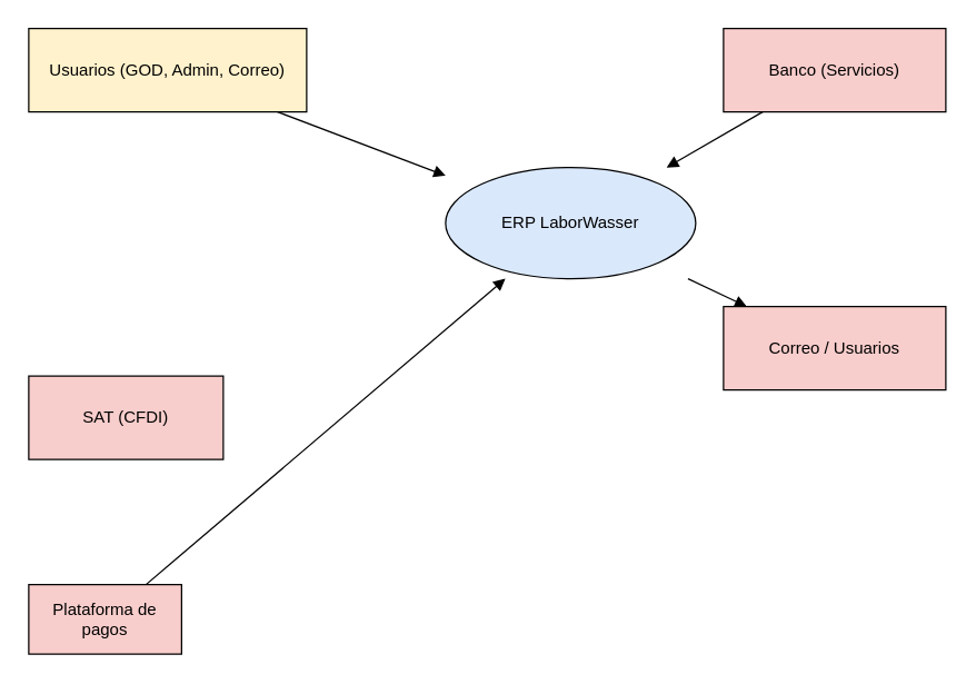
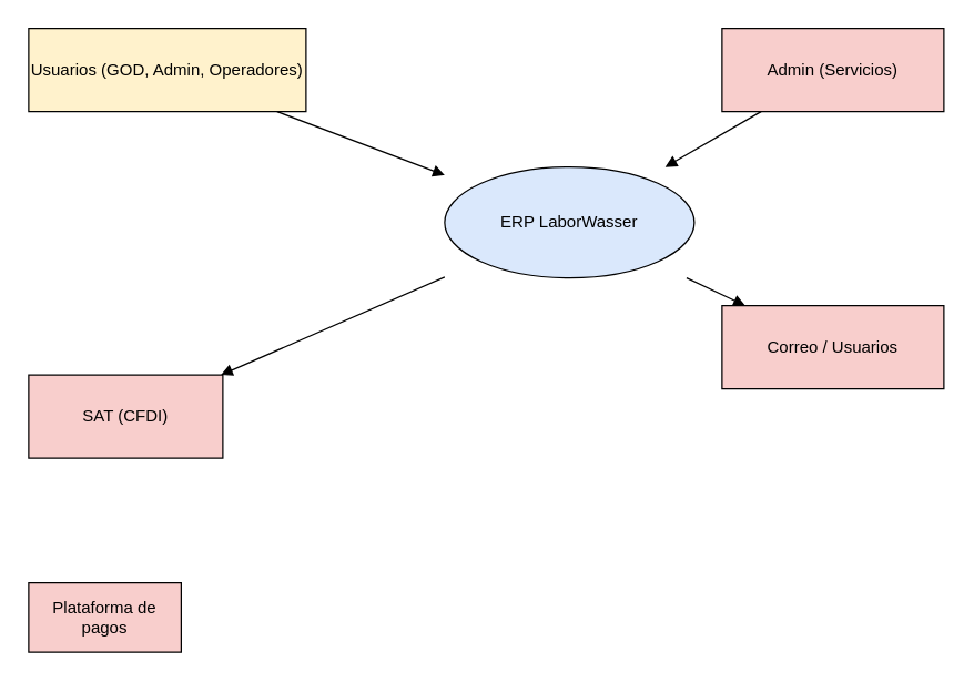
  <mxCell id="0" />
  <mxCell id="1" parent="0" />
  <mxCell id="2" value="ERP LaborWasser" style="shape=ellipse;whiteSpace=wrap;html=1;fillColor=#dae8fc;" vertex="1" parent="1"><mxGeometry x="320" y="120" width="180" height="80" as="geometry" /></mxCell>
- <mxCell id="3" value="Usuarios (GOD, Admin, Correo)" style="shape=rectangle;whiteSpace=wrap;html=1;fillColor=#fff2cc;" vertex="1" parent="1"><mxGeometry x="20" y="20" width="200" height="60" as="geometry" /></mxCell>
+ <mxCell id="3" value="Usuarios (GOD, Admin, Operadores)" style="shape=rectangle;whiteSpace=wrap;html=1;fillColor=#fff2cc;" vertex="1" parent="1"><mxGeometry x="20" y="20" width="200" height="60" as="geometry" /></mxCell>
  <mxCell id="4" style="endArrow=block;html=1;" edge="1" parent="1" source="3" target="2"><mxGeometry relative="1" as="geometry" /></mxCell>
  <mxCell id="5" value="SAT (CFDI)" style="shape=rectangle;whiteSpace=wrap;html=1;fillColor=#f8cecc;" vertex="1" parent="1"><mxGeometry x="20" y="270" width="140" height="60" as="geometry" /></mxCell>
- <mxCell id="7" value="Banco (Servicios)" style="shape=rectangle;whiteSpace=wrap;html=1;fillColor=#f8cecc;" vertex="1" parent="1"><mxGeometry x="520" y="20" width="160" height="60" as="geometry" /></mxCell>
+ <mxCell id="6" style="endArrow=block;html=1;" edge="1" parent="1" source="2" target="5"><mxGeometry relative="1" as="geometry" /></mxCell>
+ <mxCell id="7" value="Admin (Servicios)" style="shape=rectangle;whiteSpace=wrap;html=1;fillColor=#f8cecc;" vertex="1" parent="1"><mxGeometry x="520" y="20" width="160" height="60" as="geometry" /></mxCell>
  <mxCell id="8" style="endArrow=block;html=1;" edge="1" parent="1" source="7" target="2"><mxGeometry relative="1" as="geometry" /></mxCell>
  <mxCell id="9" value="Correo / Usuarios" style="shape=rectangle;whiteSpace=wrap;html=1;fillColor=#f8cecc;" vertex="1" parent="1"><mxGeometry x="520" y="220" width="160" height="60" as="geometry" /></mxCell>
  <mxCell id="10" style="endArrow=block;html=1;" edge="1" parent="1" source="2" target="9"><mxGeometry relative="1" as="geometry" /></mxCell>
  <mxCell id="11" value="Plataforma de pagos" style="shape=rectangle;whiteSpace=wrap;html=1;fillColor=#f8cecc;" vertex="1" parent="1"><mxGeometry x="20" y="420" width="110" height="50" as="geometry" /></mxCell>
- <mxCell id="12" style="endArrow=block;html=1;" edge="1" parent="1" source="11" target="2"><mxGeometry relative="1" as="geometry" /></mxCell>
